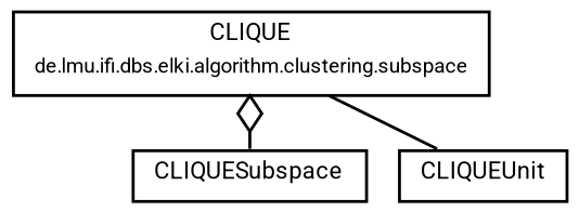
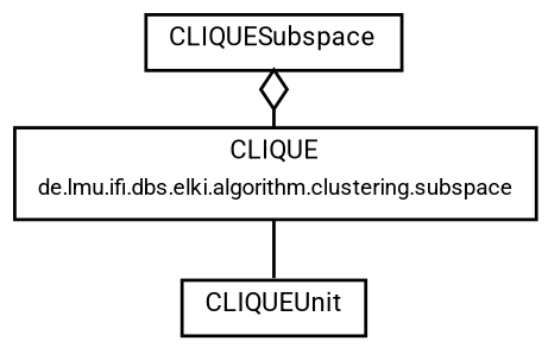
  digraph {
    nodesep=0.15
    rankdir=TB
    ranksep=0.25
    node [fontcolor=black fontname=Roboto fontsize=8 margin=0 shape=plaintext]
    edge [arrowhead=none color=black fontname=Roboto fontsize=7 labelfontname=Roboto labelfontsize=7]
    n1 [height=0 label=<<table title="de.lmu.ifi.dbs.elki.algorithm.clustering.subspace.clique.CLIQUESubspace" border="0" cellborder="1" cellspacing="0" cellpadding="2" href="CLIQUESubspace.html" target="_parent"> 		<tr><td><table border="0" cellspacing="0" cellpadding="1"> 		<tr><td align="center" balign="center"> <font face="Roboto">CLIQUESubspace</font> </td></tr> 		</table></td></tr> 		</table>> width=0]
    n2 [height=0 label=<<table title="de.lmu.ifi.dbs.elki.algorithm.clustering.subspace.clique.CLIQUEUnit" border="0" cellborder="1" cellspacing="0" cellpadding="2" href="CLIQUEUnit.html" target="_parent"> 		<tr><td><table border="0" cellspacing="0" cellpadding="1"> 		<tr><td align="center" balign="center"> <font face="Roboto">CLIQUEUnit</font> </td></tr> 		</table></td></tr> 		</table>> width=0]
    n3 [height=0 label=<<table title="de.lmu.ifi.dbs.elki.algorithm.clustering.subspace.CLIQUE" border="0" cellborder="1" cellspacing="0" cellpadding="2" href="../CLIQUE.html" target="_parent"> 		<tr><td><table border="0" cellspacing="0" cellpadding="1"> 		<tr><td align="center" balign="center"> <font face="Roboto">CLIQUE</font> </td></tr> 		<tr><td align="center" balign="center"> <font face="Roboto" point-size="7.0">de.lmu.ifi.dbs.elki.algorithm.clustering.subspace</font> </td></tr> 		</table></td></tr> 		</table>> width=0]
-   n3 -> n1 [arrowtail=ediamond dir=back weight=4]
+   n1 -> n3 [arrowtail=ediamond dir=back weight=4]
    n3 -> n2 [weight=2]
  }
